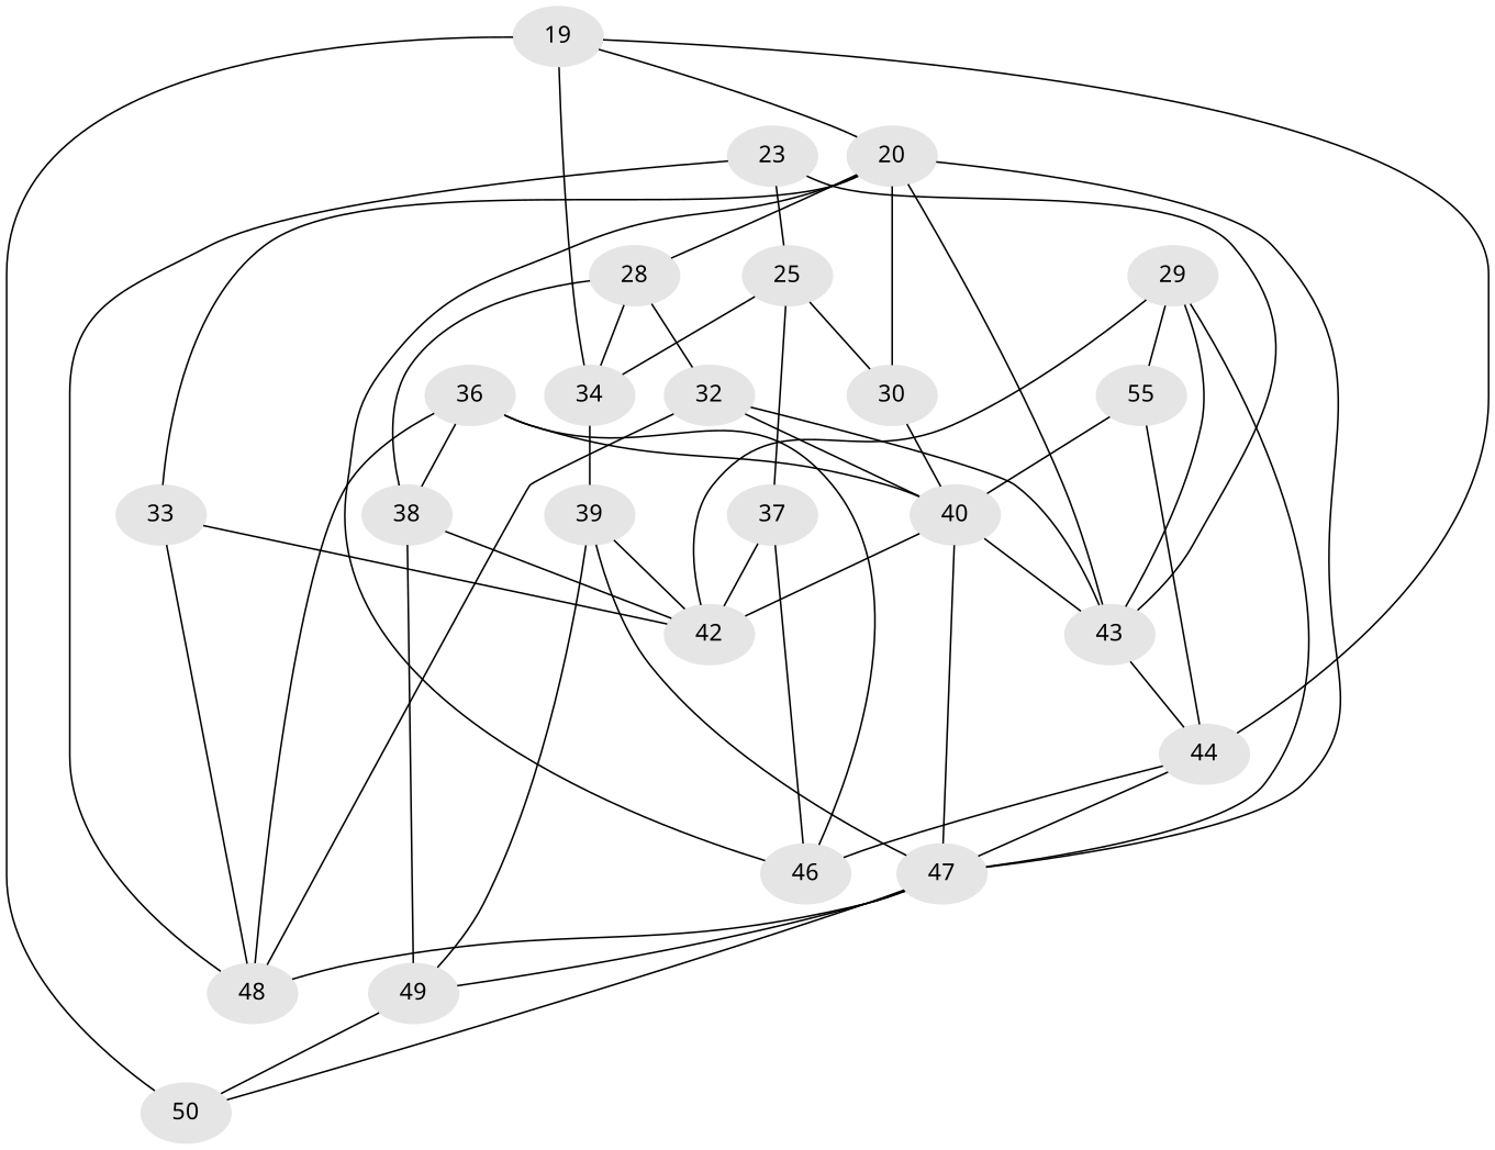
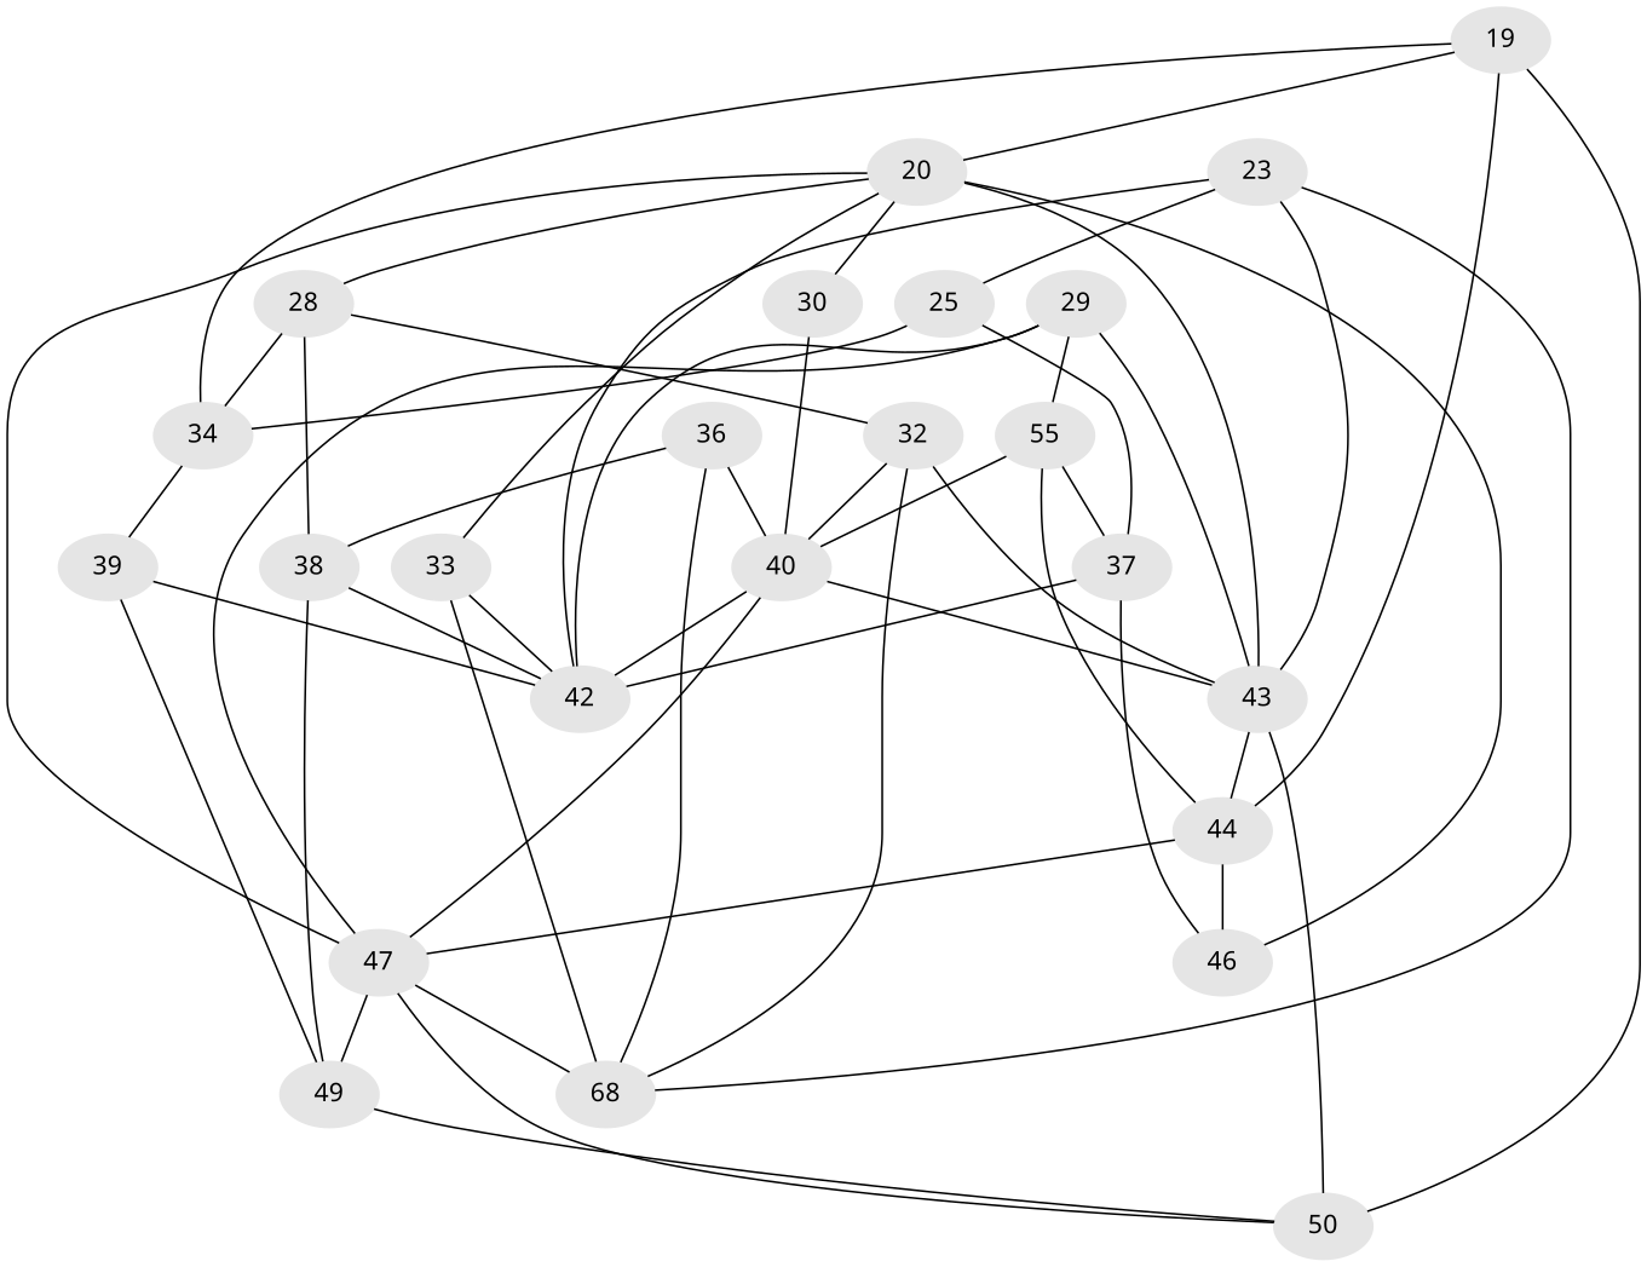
  graph {
    fontname="Noto Sans"
    node [color=gray90 fontname="Noto Sans" style=filled]
    edge [fontname="Noto Sans"]
    34 [super="+5"]
    39
    43 [super="+41"]
    44 [super="+11"]
    50 [super="+2+45"]
    n6 [label=19 super="+10"]
    20 [super="+4+13+9"]
    28 [super="+24"]
    30
    33
    46
    47 [super="+27"]
    32
    38 [super="+3"]
    40 [super="+16+6"]
    42 [super="+15+22"]
-   48
+   48 [label=68]
    49
    23
    25
    37
    n22 [label=55 super="+21"]
    29
    36
    34 -- 39
-   39 -- 47
    39 -- 42
    39 -- 49
    43 -- 44 [weight=2]
+   43 -- 50 [weight=2]
    44 -- 46
    44 -- 47
    n6 -- 34
    n6 -- 44 [weight=2]
    n6 -- 50 [weight=2]
    n6 -- 20
    20 -- 43 [weight=3]
    20 -- 28 [weight=2]
    20 -- 30
    20 -- 33
    20 -- 46
    20 -- 47
    28 -- 34
    28 -- 32
    28 -- 38 [weight=2]
    30 -- 40
    33 -- 42
    33 -- 48 [weight=2]
    47 -- 50
    47 -- 48
    47 -- 49
    32 -- 43
    32 -- 40
    32 -- 48
    38 -- 42 [weight=2]
    38 -- 49
    40 -- 43 [weight=2]
    40 -- 47
    40 -- 42 [weight=3]
    49 -- 50
    23 -- 43
+   23 -- 42
    23 -- 48
    23 -- 25
    25 -- 34
-   25 -- 30
    25 -- 37
    37 -- 46
    37 -- 42
    n22 -- 44 [weight=2]
    n22 -- 40 [weight=2]
+   n22 -- 37
    29 -- 43
    29 -- 47
    29 -- 42
    29 -- n22
-   36 -- 46
    36 -- 38
    36 -- 40
    36 -- 48
  }
